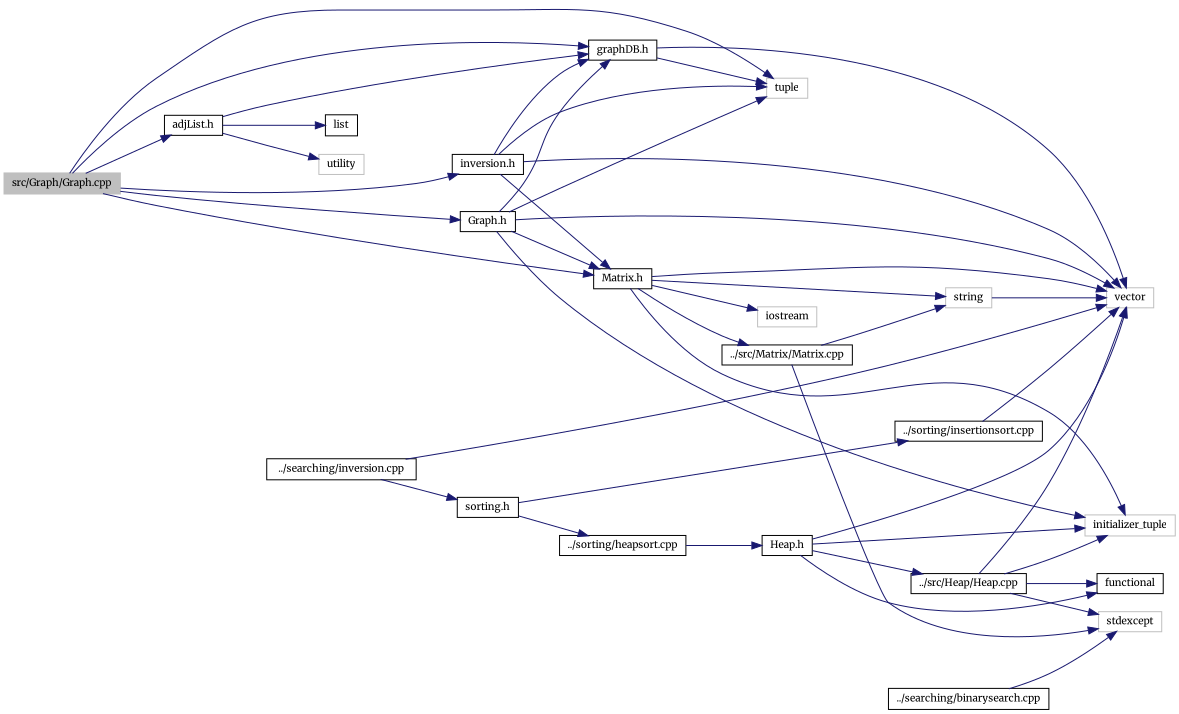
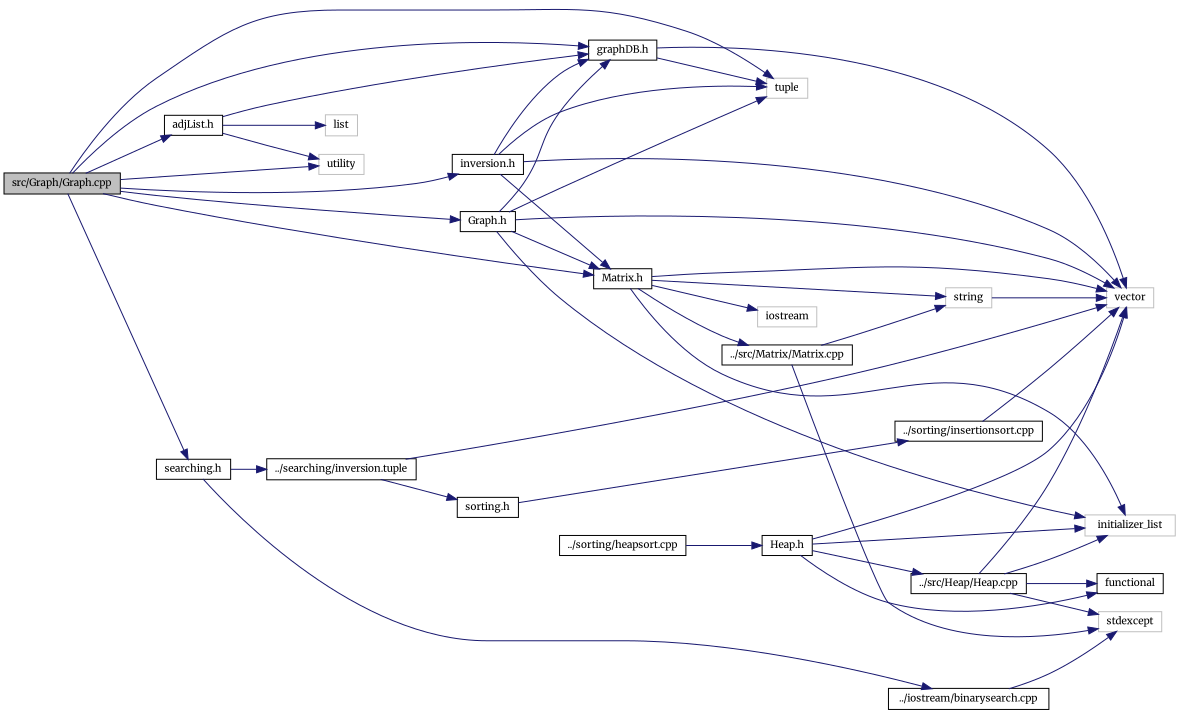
  digraph {
    fontname=Merriweather
    rankdir=LR
    node [color=black fillcolor=white fontname=Merriweather fontsize=10 shape=record style=filled]
    edge [color=midnightblue fontname=Merriweather fontsize=10 labelfontname=Helvetica labelfontsize=10 style=solid]
-   n1 [color=grey75 fillcolor=grey75 fontcolor=black height=0.2 label="src/Graph/Graph.cpp" width=0.4]
+   n1 [fillcolor=grey75 fontcolor=black height=0.2 label="src/Graph/Graph.cpp" width=0.4]
    n2 [height=0.2 label="Graph.h" width=0.4]
    n3 [height=0.2 label="graphDB.h" width=0.4]
    n4 [color=grey75 height=0.2 label=tuple width=0.4]
    n5 [height=0.2 label="Matrix.h" width=0.4]
    n6 [height=0.2 label="inversion.h" width=0.4]
    n7 [height=0.2 label="adjList.h" width=0.4]
    n8 [color=grey75 height=0.2 label=utility width=0.4]
+   n9 [height=0.2 label="searching.h" width=0.4]
    n10 [color=grey75 height=0.2 label=vector width=0.4]
-   n11 [color=grey75 height=0.2 label=initializer_tuple width=0.4]
+   n11 [color=grey75 height=0.2 label=initializer_list width=0.4]
    n12 [color=grey75 height=0.2 label=iostream width=0.4]
    n13 [color=grey75 height=0.2 label=string width=0.4]
    n14 [height=0.2 label="../src/Matrix/Matrix.cpp" width=0.4]
-   n15 [height=0.2 label=list width=0.4]
-   n16 [height=0.2 label="../searching/binarysearch.cpp" width=0.4]
-   n17 [height=0.2 label="../searching/inversion.cpp" width=0.4]
+   n15 [color=grey75 height=0.2 label=list width=0.4]
+   n16 [height=0.2 label="../iostream/binarysearch.cpp" width=0.4]
+   n17 [height=0.2 label="../searching/inversion.tuple" width=0.4]
    n18 [color=grey75 height=0.2 label=stdexcept width=0.4]
    n19 [height=0.2 label="sorting.h" width=0.4]
    n20 [height=0.2 label="../sorting/insertionsort.cpp" width=0.4]
    n21 [height=0.2 label="../sorting/heapsort.cpp" width=0.4]
    n22 [height=0.2 label="Heap.h" width=0.4]
    n23 [height=0.2 label=functional width=0.4]
    n24 [height=0.2 label="../src/Heap/Heap.cpp" width=0.4]
    n1 -> n2
    n1 -> n3
    n1 -> n4
    n1 -> n5
    n1 -> n6
    n1 -> n7
+   n1 -> n8
+   n1 -> n9
    n2 -> n3
    n2 -> n4
    n2 -> n5
    n2 -> n10
    n2 -> n11
    n3 -> n4
    n3 -> n10
    n5 -> n10
    n5 -> n11
    n5 -> n12
    n5 -> n13
    n5 -> n14
    n6 -> n3
    n6 -> n4
    n6 -> n5
    n6 -> n10
    n7 -> n3
    n7 -> n8
    n7 -> n15
+   n9 -> n16
+   n9 -> n17
    n13 -> n10
    n14 -> n13
    n14 -> n18
    n16 -> n18
    n17 -> n10
    n17 -> n19
    n19 -> n20
-   n19 -> n21
    n20 -> n10
    n21 -> n22
    n22 -> n10
    n22 -> n11
    n22 -> n23
    n22 -> n24
    n24 -> n10
    n24 -> n11
    n24 -> n18
    n24 -> n23
  }
